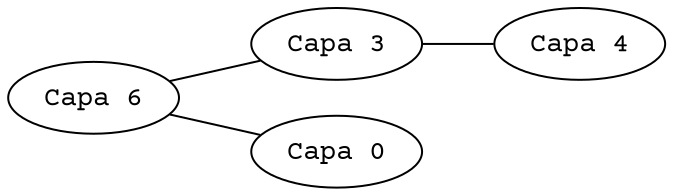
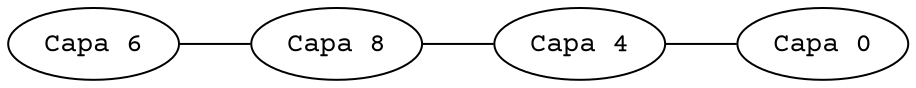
  graph {
    fontname="Courier Prime"
    rankdir=LR
    node [fontname="Courier Prime"]
    edge [fontname="Courier Prime"]
    n1 [label="Capa 6"]
-   n2 [label="Capa 3"]
+   n2 [label="Capa 8"]
    n3 [label="Capa 0"]
    n4 [label="Capa 4"]
    n1 -- n2
-   n1 -- n3
+   n4 -- n3
    n2 -- n4
  }
